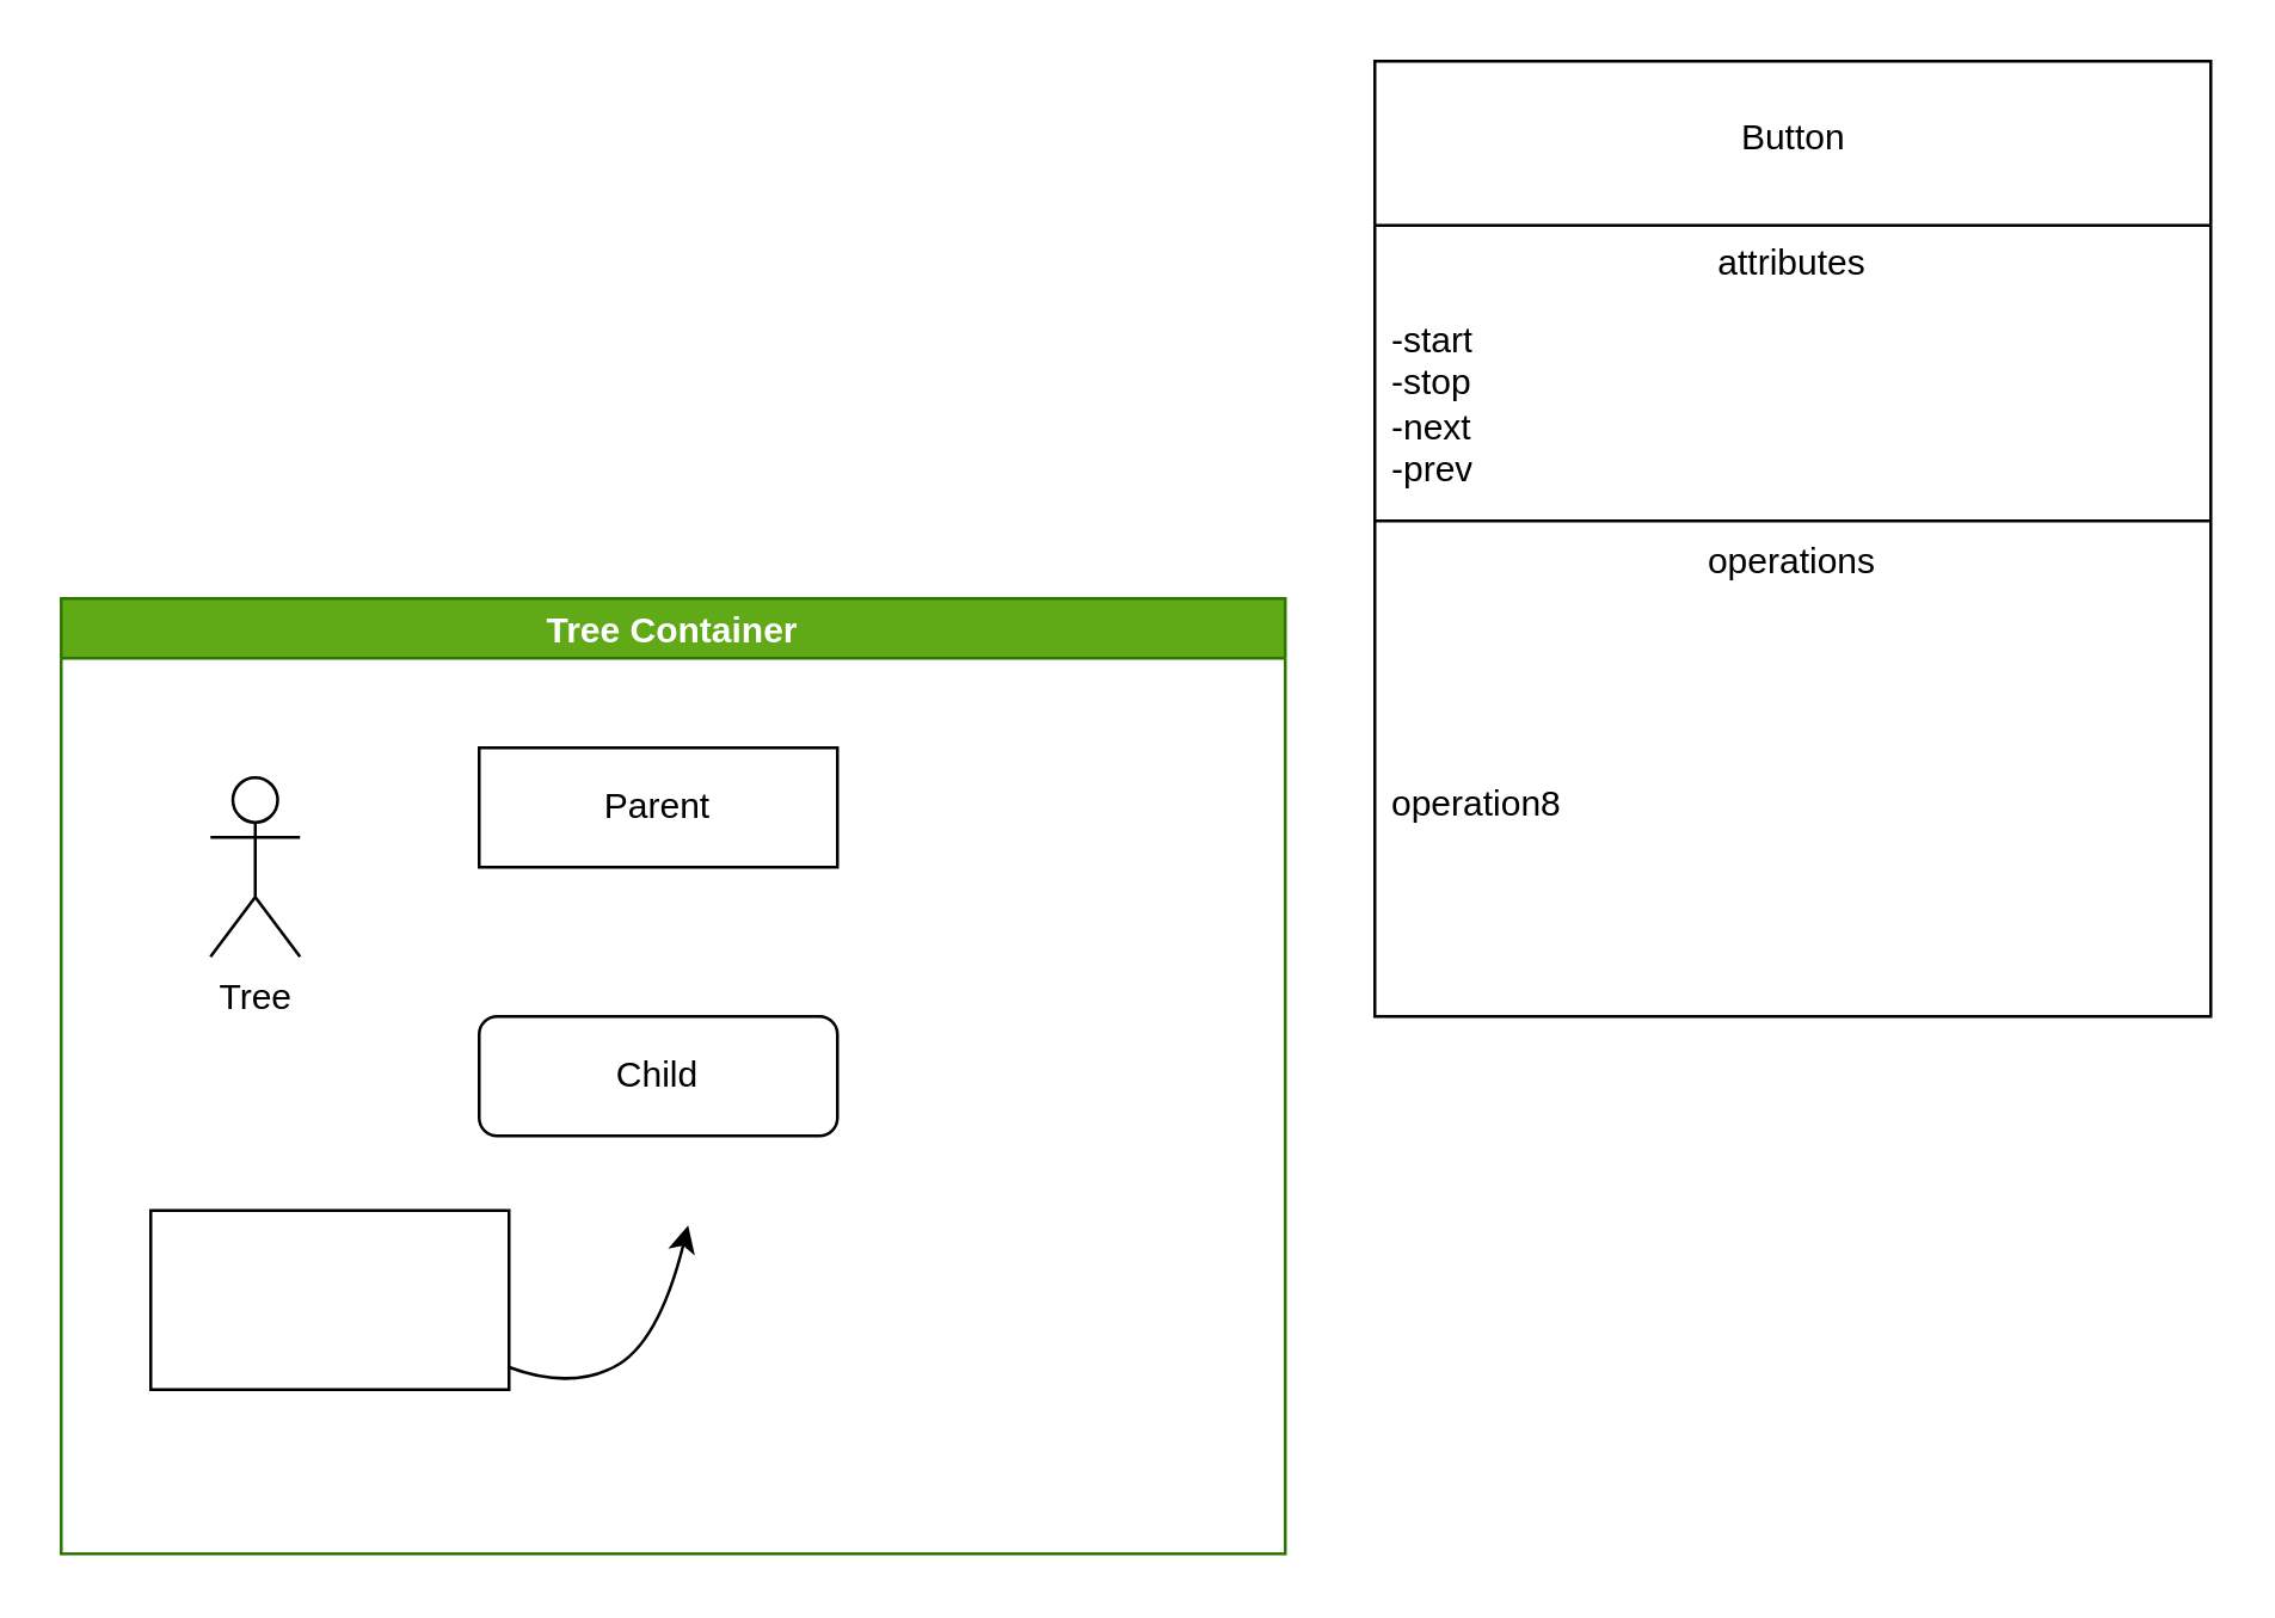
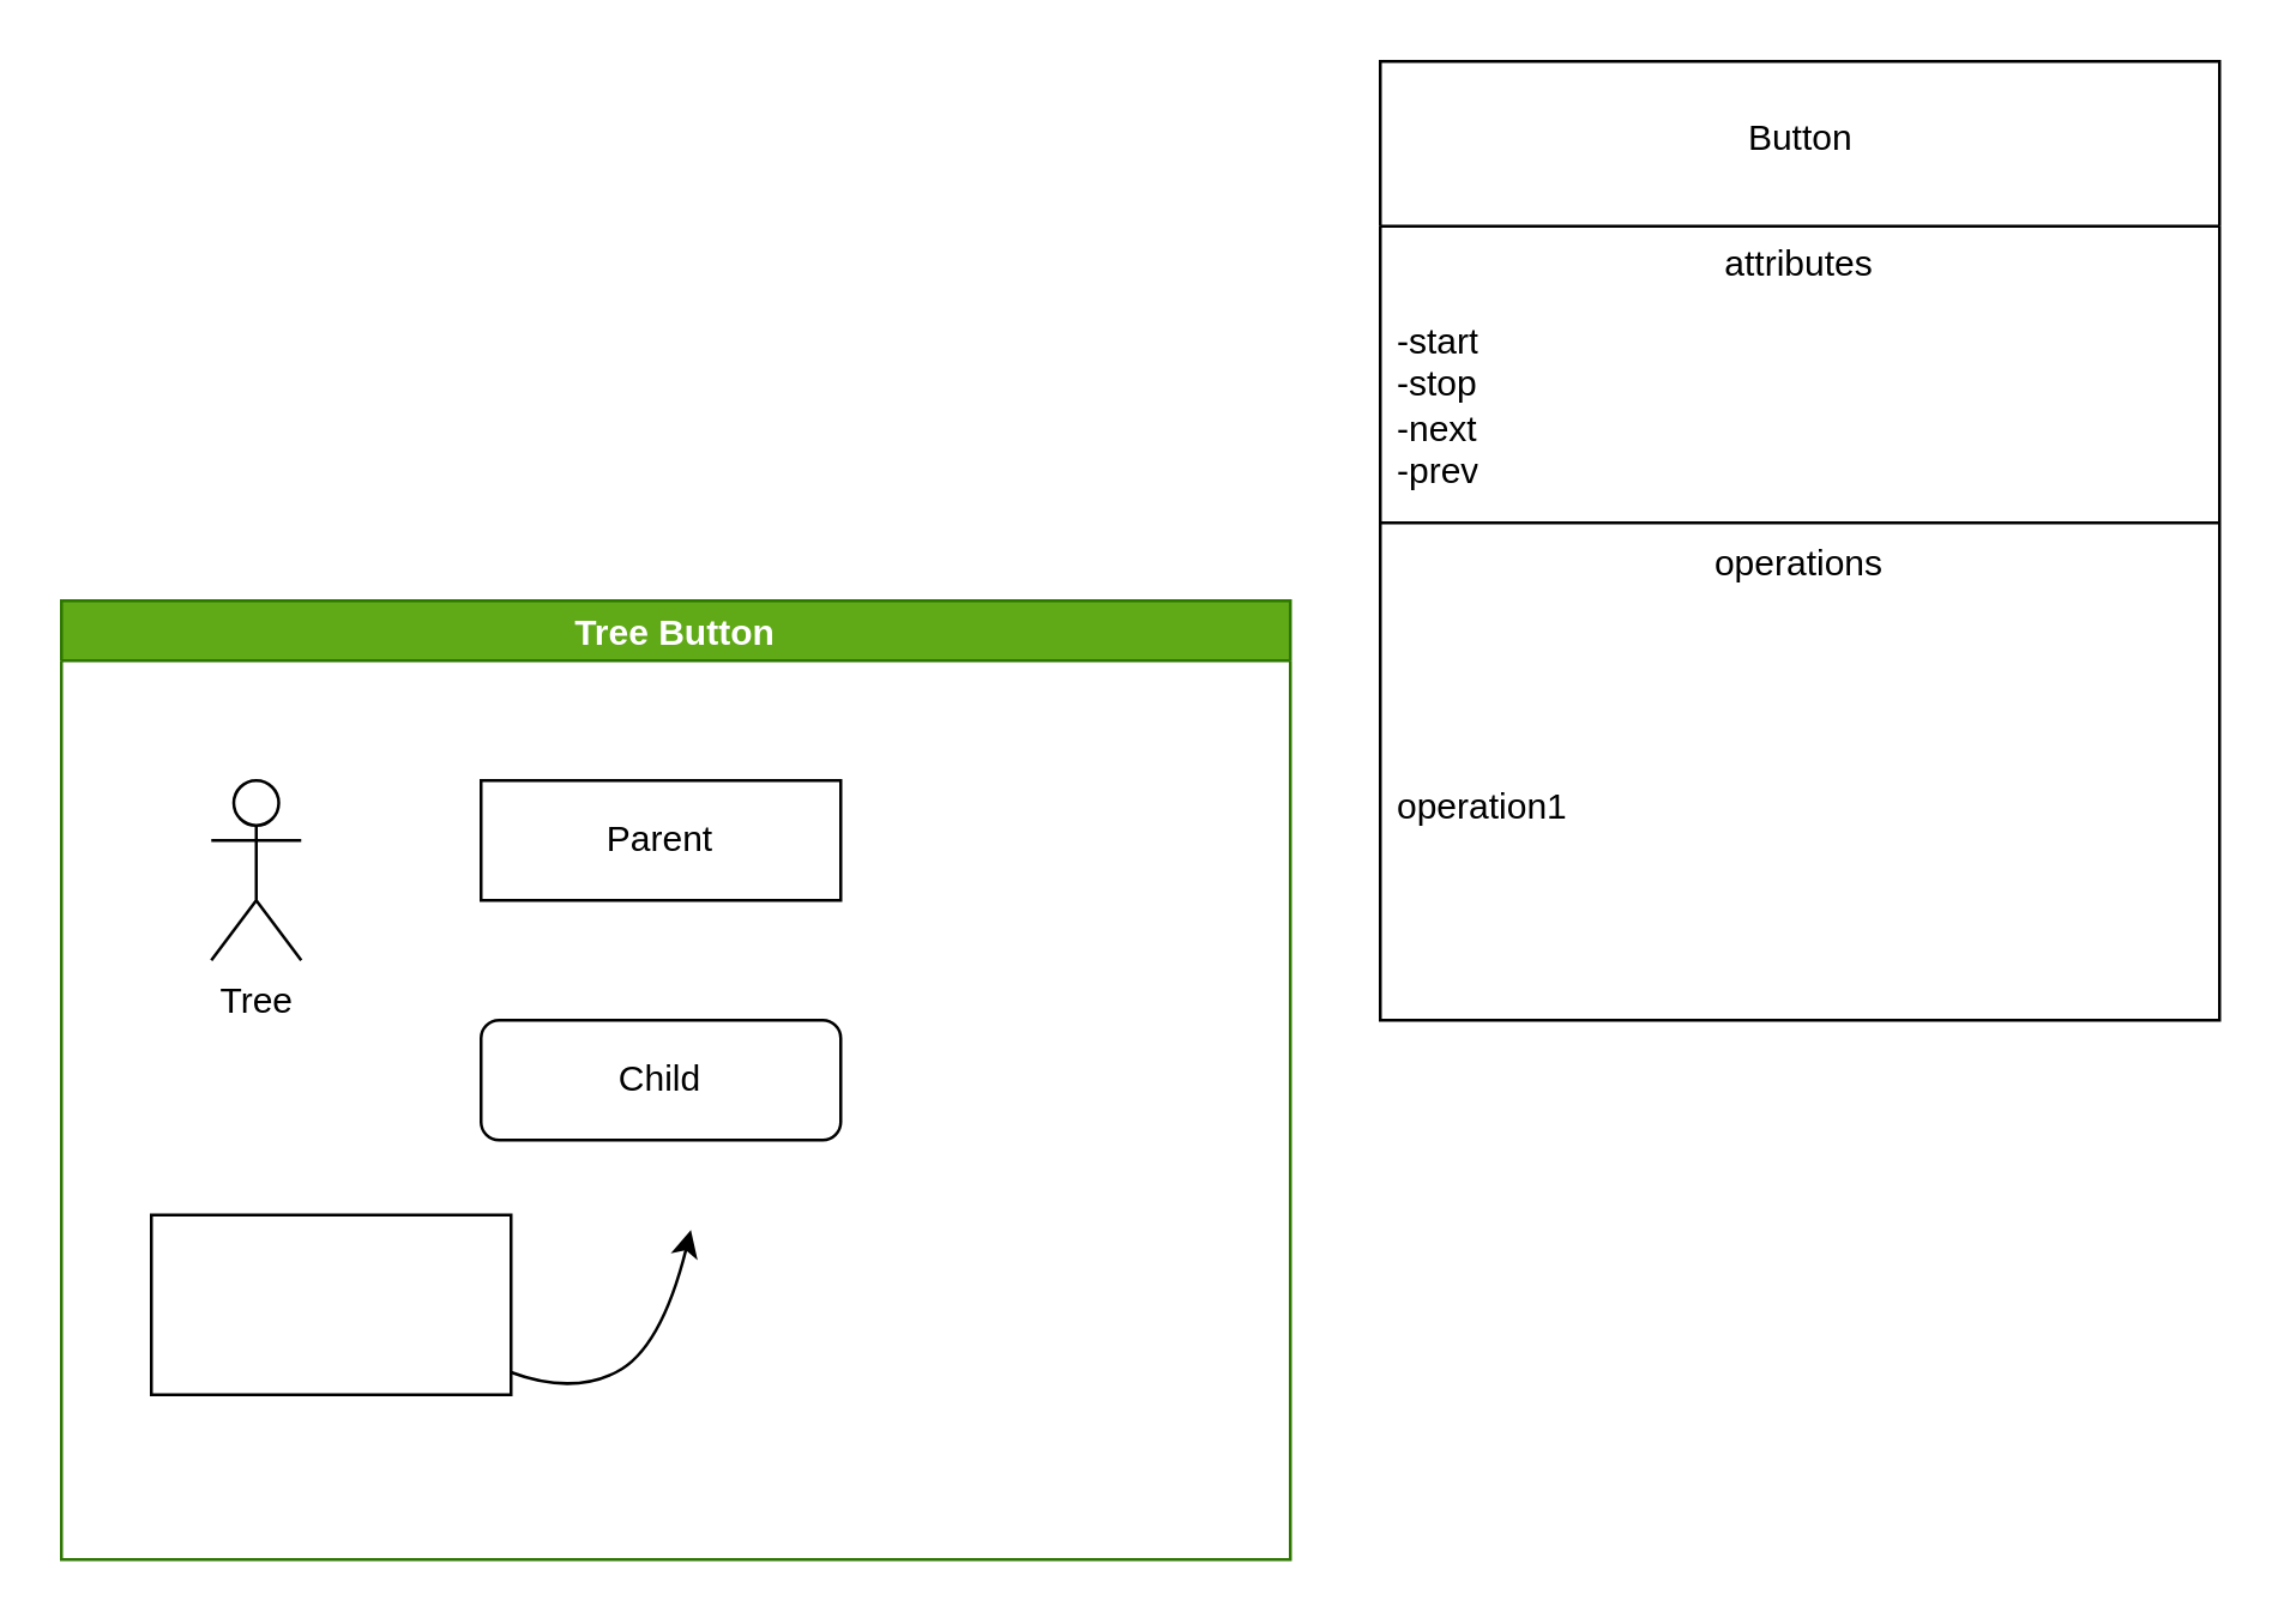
  <mxCell id="0" />
  <mxCell id="1" parent="0" />
  <mxCell id="2" value="Tree" style="shape=umlActor;verticalLabelPosition=bottom;verticalAlign=top;html=1;outlineConnect=0;" vertex="1" parent="1"><mxGeometry x="70" y="260" width="30" height="60" as="geometry" /></mxCell>
- <mxCell id="3" value="Tree Container" style="swimlane;startSize=20;horizontal=1;containerType=tree;fillColor=#60a917;strokeColor=#2D7600;fontColor=#ffffff;" vertex="1" parent="1"><mxGeometry x="20" y="200" width="410" height="320" as="geometry" /></mxCell>
- <mxCell id="4" value="Parent" style="whiteSpace=wrap;html=1;treeFolding=1;treeMoving=1;newEdgeStyle={&quot;edgeStyle&quot;:&quot;elbowEdgeStyle&quot;,&quot;startArrow&quot;:&quot;none&quot;,&quot;endArrow&quot;:&quot;none&quot;};" vertex="1" parent="3"><mxGeometry x="140" y="50" width="120" height="40" as="geometry" /></mxCell>
+ <mxCell id="3" value="Tree Button" style="swimlane;startSize=20;horizontal=1;containerType=tree;fillColor=#60a917;strokeColor=#2D7600;fontColor=#ffffff;" vertex="1" parent="1"><mxGeometry x="20" y="200" width="410" height="320" as="geometry" /></mxCell>
+ <mxCell id="4" value="Parent" style="whiteSpace=wrap;html=1;treeFolding=1;treeMoving=1;newEdgeStyle={&quot;edgeStyle&quot;:&quot;elbowEdgeStyle&quot;,&quot;startArrow&quot;:&quot;none&quot;,&quot;endArrow&quot;:&quot;none&quot;};" vertex="1" parent="3"><mxGeometry x="140" y="60" width="120" height="40" as="geometry" /></mxCell>
  <mxCell id="5" value="Child" style="whiteSpace=wrap;html=1;treeFolding=1;treeMoving=1;newEdgeStyle={&quot;edgeStyle&quot;:&quot;elbowEdgeStyle&quot;,&quot;startArrow&quot;:&quot;none&quot;,&quot;endArrow&quot;:&quot;none&quot;};rounded=1;" vertex="1" parent="3"><mxGeometry x="140" y="140" width="120" height="40" as="geometry" /></mxCell>
  <mxCell id="6" value="" style="rounded=0;whiteSpace=wrap;html=1;" vertex="1" parent="3"><mxGeometry x="30" y="205" width="120" height="60" as="geometry" /></mxCell>
  <mxCell id="7" value="" style="curved=1;endArrow=classic;html=1;" edge="1" parent="1" source="6"><mxGeometry width="50" height="50" relative="1" as="geometry"><mxPoint x="230" y="430" as="sourcePoint" /><mxPoint x="230" y="410" as="targetPoint" /><Array as="points"><mxPoint x="190" y="465" /><mxPoint x="220" y="450" /></Array></mxGeometry></mxCell>
  <mxCell id="8" value="&lt;p&gt;Button&lt;/p&gt;" style="swimlane;fontStyle=0;align=center;verticalAlign=top;childLayout=stackLayout;horizontal=1;startSize=55;horizontalStack=0;resizeParent=1;resizeParentMax=0;resizeLast=0;collapsible=0;marginBottom=0;html=1;" vertex="1" parent="1"><mxGeometry x="460" y="20" width="280" height="320" as="geometry" /></mxCell>
  <mxCell id="9" value="attributes" style="text;html=1;strokeColor=none;fillColor=none;align=center;verticalAlign=middle;spacingLeft=4;spacingRight=4;overflow=hidden;rotatable=0;points=[[0,0.5],[1,0.5]];portConstraint=eastwest;" vertex="1" parent="8"><mxGeometry y="55" width="280" height="25" as="geometry" /></mxCell>
  <mxCell id="10" value="-start&lt;br&gt;-stop&lt;br&gt;-next&lt;br&gt;-prev" style="text;html=1;fillColor=none;align=left;verticalAlign=middle;spacingLeft=4;spacingRight=4;overflow=hidden;rotatable=0;points=[[0,0.5],[1,0.5]];portConstraint=eastwest;shadow=0;" vertex="1" parent="8"><mxGeometry y="80" width="280" height="70" as="geometry" /></mxCell>
  <mxCell id="11" value="" style="line;strokeWidth=1;fillColor=none;align=left;verticalAlign=middle;spacingTop=-1;spacingLeft=3;spacingRight=3;rotatable=0;labelPosition=right;points=[];portConstraint=eastwest;" vertex="1" parent="8"><mxGeometry y="150" width="280" height="8" as="geometry" /></mxCell>
  <mxCell id="12" value="operations" style="text;html=1;strokeColor=none;fillColor=none;align=center;verticalAlign=middle;spacingLeft=4;spacingRight=4;overflow=hidden;rotatable=0;points=[[0,0.5],[1,0.5]];portConstraint=eastwest;" vertex="1" parent="8"><mxGeometry y="158" width="280" height="20" as="geometry" /></mxCell>
- <mxCell id="13" value="operation8" style="text;html=1;strokeColor=none;fillColor=none;align=left;verticalAlign=middle;spacingLeft=4;spacingRight=4;overflow=hidden;rotatable=0;points=[[0,0.5],[1,0.5]];portConstraint=eastwest;" vertex="1" parent="8"><mxGeometry y="178" width="280" height="142" as="geometry" /></mxCell>
+ <mxCell id="13" value="operation1" style="text;html=1;strokeColor=none;fillColor=none;align=left;verticalAlign=middle;spacingLeft=4;spacingRight=4;overflow=hidden;rotatable=0;points=[[0,0.5],[1,0.5]];portConstraint=eastwest;" vertex="1" parent="8"><mxGeometry y="178" width="280" height="142" as="geometry" /></mxCell>
